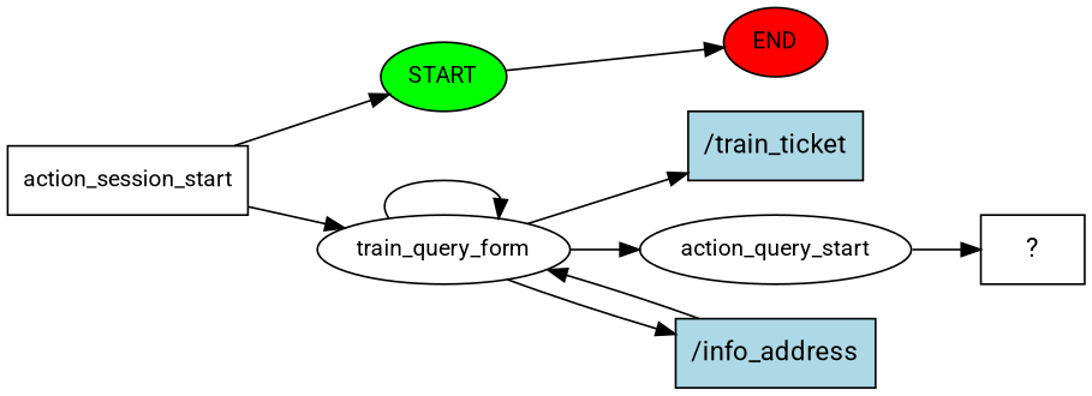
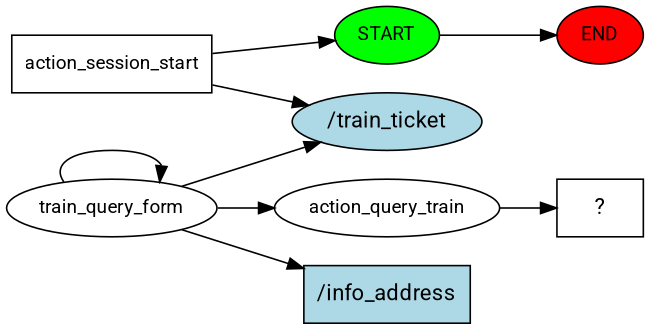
  digraph {
    fontname=Roboto
    rankdir=LR
    node [fontname=Roboto fontsize=12]
    edge [fontname=Roboto]
    n1 [fillcolor=green label=START style=filled]
    n2 [fillcolor=red label=END style=filled]
    n3 [label=action_session_start shape=box]
-   n4 [fillcolor=lightblue label="/train_ticket" shape=rect style=filled fontsize=""]
+   n4 [fillcolor=lightblue label="/train_ticket" shape=ellipse style=filled fontsize=""]
    n5 [label=train_query_form]
-   n6 [label=action_query_start]
+   n6 [label=action_query_train]
    n7 [fillcolor=lightblue label="/info_address" shape=rect style=filled fontsize=""]
    n8 [label="  ?  " shape=rect fontsize=""]
    n1 -> n2
    n3 -> n1
-   n3 -> n5
+   n3 -> n4
    n5 -> n4
    n5 -> n5
    n5 -> n6
    n5 -> n7
    n6 -> n8
-   n7 -> n5
  }
